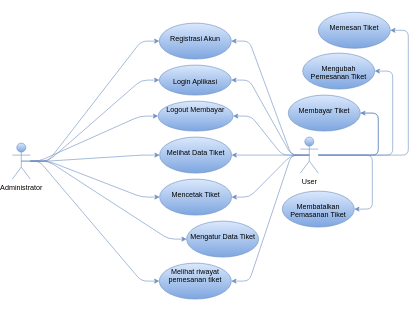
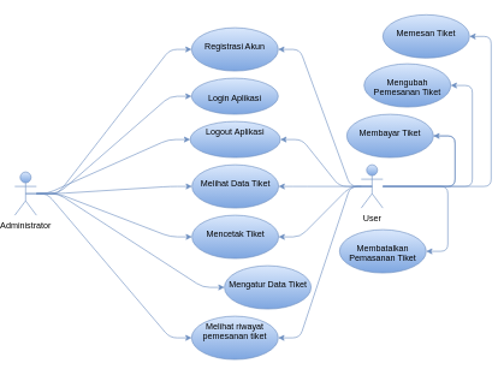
  <mxCell id="0" />
  <mxCell id="1" parent="0" />
  <mxCell id="2" value="" style="rounded=1;orthogonalLoop=1;jettySize=auto;html=1;elbow=vertical;edgeStyle=entityRelationEdgeStyle;fillColor=#dae8fc;strokeColor=#6c8ebf;gradientColor=#7ea6e0;" parent="1" source="9" target="10" edge="1"><mxGeometry relative="1" as="geometry" /></mxCell>
  <mxCell id="3" value="" style="rounded=1;orthogonalLoop=1;jettySize=auto;html=1;elbow=vertical;edgeStyle=entityRelationEdgeStyle;fillColor=#dae8fc;strokeColor=#6c8ebf;gradientColor=#7ea6e0;" parent="1" source="9" target="11" edge="1"><mxGeometry relative="1" as="geometry" /></mxCell>
  <mxCell id="4" value="" style="rounded=1;orthogonalLoop=1;jettySize=auto;html=1;elbow=vertical;edgeStyle=entityRelationEdgeStyle;fillColor=#dae8fc;strokeColor=#6c8ebf;gradientColor=#7ea6e0;" edge="1" parent="1" source="9" target="12"><mxGeometry relative="1" as="geometry" /></mxCell>
  <mxCell id="5" value="" style="rounded=1;orthogonalLoop=1;jettySize=auto;html=1;elbow=vertical;edgeStyle=entityRelationEdgeStyle;fillColor=#dae8fc;strokeColor=#6c8ebf;gradientColor=#7ea6e0;" edge="1" parent="1" source="9" target="13"><mxGeometry relative="1" as="geometry" /></mxCell>
  <mxCell id="6" value="" style="rounded=1;orthogonalLoop=1;jettySize=auto;html=1;elbow=vertical;edgeStyle=entityRelationEdgeStyle;fillColor=#dae8fc;strokeColor=#6c8ebf;gradientColor=#7ea6e0;" edge="1" parent="1" source="9" target="14"><mxGeometry relative="1" as="geometry" /></mxCell>
  <mxCell id="7" style="edgeStyle=entityRelationEdgeStyle;orthogonalLoop=1;jettySize=auto;html=1;exitX=0.5;exitY=0.5;exitDx=0;exitDy=0;exitPerimeter=0;entryX=0;entryY=0.5;entryDx=0;entryDy=0;rounded=1;fillColor=#dae8fc;strokeColor=#6c8ebf;gradientColor=#7ea6e0;" edge="1" parent="1" source="9" target="30"><mxGeometry relative="1" as="geometry" /></mxCell>
  <mxCell id="8" style="edgeStyle=entityRelationEdgeStyle;rounded=1;orthogonalLoop=1;jettySize=auto;html=1;exitX=0.5;exitY=0.5;exitDx=0;exitDy=0;exitPerimeter=0;elbow=vertical;fillColor=#dae8fc;strokeColor=#6c8ebf;gradientColor=#7ea6e0;" edge="1" parent="1" source="9" target="29"><mxGeometry relative="1" as="geometry" /></mxCell>
  <mxCell id="9" value="Administrator" style="shape=umlActor;verticalLabelPosition=bottom;verticalAlign=top;html=1;fillColor=#dae8fc;strokeColor=#6c8ebf;gradientColor=#7ea6e0;" parent="1" vertex="1"><mxGeometry x="20" y="238" width="30" height="60" as="geometry" /></mxCell>
  <mxCell id="10" value="&lt;p align=&quot;center&quot;&gt;&lt;span lang=&quot;EN-US&quot;&gt;Registrasi Akun&lt;/span&gt;&lt;/p&gt;" style="ellipse;whiteSpace=wrap;html=1;verticalAlign=top;fillColor=#dae8fc;strokeColor=#6c8ebf;gradientColor=#7ea6e0;" parent="1" vertex="1"><mxGeometry x="265" y="38" width="120" height="60" as="geometry" /></mxCell>
  <mxCell id="11" value="&lt;div&gt;&lt;br&gt;&lt;/div&gt;&lt;div&gt;Login Aplikasi&lt;/div&gt;" style="ellipse;whiteSpace=wrap;html=1;verticalAlign=top;fillColor=#dae8fc;strokeColor=#6c8ebf;gradientColor=#7ea6e0;" parent="1" vertex="1"><mxGeometry x="265" y="108" width="120" height="50" as="geometry" /></mxCell>
  <mxCell id="12" value="&lt;p align=&quot;center&quot;&gt;&lt;span lang=&quot;EN-US&quot;&gt;Melihat Data Tiket&lt;/span&gt;&lt;/p&gt;" style="ellipse;whiteSpace=wrap;html=1;verticalAlign=top;fillColor=#dae8fc;strokeColor=#6c8ebf;gradientColor=#7ea6e0;" vertex="1" parent="1"><mxGeometry x="265.5" y="228" width="120" height="60" as="geometry" /></mxCell>
  <mxCell id="13" value="&lt;p align=&quot;center&quot;&gt;&lt;span lang=&quot;EN-US&quot;&gt;Mencetak Tiket&lt;/span&gt;&lt;/p&gt;" style="ellipse;whiteSpace=wrap;html=1;verticalAlign=top;fillColor=#dae8fc;strokeColor=#6c8ebf;gradientColor=#7ea6e0;" vertex="1" parent="1"><mxGeometry x="265.5" y="298" width="120" height="60" as="geometry" /></mxCell>
  <mxCell id="14" value="&lt;p align=&quot;center&quot;&gt;&lt;span lang=&quot;EN-US&quot;&gt;Mengatur Data Tiket&lt;/span&gt;&lt;/p&gt;" style="ellipse;whiteSpace=wrap;html=1;verticalAlign=top;fillColor=#dae8fc;strokeColor=#6c8ebf;gradientColor=#7ea6e0;" vertex="1" parent="1"><mxGeometry x="310.5" y="368" width="120" height="60" as="geometry" /></mxCell>
  <mxCell id="15" value="" style="rounded=1;orthogonalLoop=1;jettySize=auto;html=1;elbow=vertical;edgeStyle=entityRelationEdgeStyle;fillColor=#dae8fc;strokeColor=#6c8ebf;gradientColor=#7ea6e0;" edge="1" parent="1" source="25" target="26"><mxGeometry relative="1" as="geometry" /></mxCell>
  <mxCell id="16" value="" style="rounded=1;orthogonalLoop=1;jettySize=auto;html=1;elbow=vertical;edgeStyle=entityRelationEdgeStyle;fillColor=#dae8fc;strokeColor=#6c8ebf;gradientColor=#7ea6e0;" edge="1" parent="1" source="25" target="27"><mxGeometry relative="1" as="geometry" /></mxCell>
  <mxCell id="17" value="" style="rounded=1;orthogonalLoop=1;jettySize=auto;html=1;elbow=vertical;edgeStyle=entityRelationEdgeStyle;fillColor=#dae8fc;strokeColor=#6c8ebf;gradientColor=#7ea6e0;" edge="1" parent="1" source="25" target="31"><mxGeometry relative="1" as="geometry" /></mxCell>
  <mxCell id="18" value="" style="rounded=1;orthogonalLoop=1;jettySize=auto;html=1;elbow=vertical;edgeStyle=entityRelationEdgeStyle;fillColor=#dae8fc;strokeColor=#6c8ebf;gradientColor=#7ea6e0;" edge="1" parent="1" source="25" target="28"><mxGeometry relative="1" as="geometry" /></mxCell>
  <mxCell id="19" value="" style="rounded=1;orthogonalLoop=1;jettySize=auto;html=1;elbow=vertical;edgeStyle=entityRelationEdgeStyle;fillColor=#dae8fc;strokeColor=#6c8ebf;gradientColor=#7ea6e0;" edge="1" parent="1" source="25" target="30"><mxGeometry relative="1" as="geometry" /></mxCell>
  <mxCell id="20" style="edgeStyle=entityRelationEdgeStyle;rounded=1;orthogonalLoop=1;jettySize=auto;html=1;exitX=0.5;exitY=0.5;exitDx=0;exitDy=0;exitPerimeter=0;elbow=vertical;fillColor=#dae8fc;strokeColor=#6c8ebf;gradientColor=#7ea6e0;" edge="1" parent="1" source="25" target="12"><mxGeometry relative="1" as="geometry" /></mxCell>
  <mxCell id="21" style="edgeStyle=entityRelationEdgeStyle;rounded=1;orthogonalLoop=1;jettySize=auto;html=1;exitX=0.5;exitY=0.5;exitDx=0;exitDy=0;exitPerimeter=0;elbow=vertical;fillColor=#dae8fc;strokeColor=#6c8ebf;gradientColor=#7ea6e0;" edge="1" parent="1" source="25" target="13"><mxGeometry relative="1" as="geometry" /></mxCell>
  <mxCell id="22" style="edgeStyle=entityRelationEdgeStyle;rounded=1;orthogonalLoop=1;jettySize=auto;html=1;exitX=0.5;exitY=0.5;exitDx=0;exitDy=0;exitPerimeter=0;entryX=1;entryY=0.5;entryDx=0;entryDy=0;elbow=vertical;fillColor=#dae8fc;strokeColor=#6c8ebf;gradientColor=#7ea6e0;" edge="1" parent="1" source="25" target="10"><mxGeometry relative="1" as="geometry" /></mxCell>
- <mxCell id="23" style="edgeStyle=entityRelationEdgeStyle;rounded=1;orthogonalLoop=1;jettySize=auto;html=1;exitX=0.5;exitY=0.5;exitDx=0;exitDy=0;exitPerimeter=0;entryX=1;entryY=0.5;entryDx=0;entryDy=0;elbow=vertical;fillColor=#dae8fc;strokeColor=#6c8ebf;gradientColor=#7ea6e0;" edge="1" parent="1" source="25" target="11"><mxGeometry relative="1" as="geometry" /></mxCell>
  <mxCell id="24" style="edgeStyle=entityRelationEdgeStyle;rounded=1;orthogonalLoop=1;jettySize=auto;html=1;exitX=0.5;exitY=0.5;exitDx=0;exitDy=0;exitPerimeter=0;elbow=vertical;fillColor=#dae8fc;strokeColor=#6c8ebf;gradientColor=#7ea6e0;" edge="1" parent="1" source="25" target="29"><mxGeometry relative="1" as="geometry" /></mxCell>
  <mxCell id="25" value="User" style="shape=umlActor;verticalLabelPosition=bottom;verticalAlign=top;html=1;outlineConnect=0;fillColor=#dae8fc;strokeColor=#6c8ebf;gradientColor=#7ea6e0;" vertex="1" parent="1"><mxGeometry x="500" y="228" width="30" height="60" as="geometry" /></mxCell>
  <mxCell id="26" value="&lt;p align=&quot;center&quot;&gt;&lt;span lang=&quot;EN-US&quot;&gt;Memesan Tiket&lt;/span&gt;&lt;/p&gt;" style="ellipse;whiteSpace=wrap;html=1;verticalAlign=top;fillColor=#dae8fc;strokeColor=#6c8ebf;gradientColor=#7ea6e0;" vertex="1" parent="1"><mxGeometry x="530" y="20" width="120" height="60" as="geometry" /></mxCell>
  <mxCell id="27" value="&lt;p align=&quot;center&quot;&gt;&lt;span lang=&quot;EN-US&quot;&gt;Membatalkan Pemasanan Tiket&lt;/span&gt;&lt;/p&gt;" style="ellipse;whiteSpace=wrap;html=1;verticalAlign=top;fillColor=#dae8fc;strokeColor=#6c8ebf;gradientColor=#7ea6e0;" vertex="1" parent="1"><mxGeometry x="470" y="318" width="120" height="60" as="geometry" /></mxCell>
  <mxCell id="28" value="&lt;p align=&quot;center&quot;&gt;&lt;span lang=&quot;EN-US&quot;&gt;Mengubah Pemesanan Tiket&lt;/span&gt;&lt;/p&gt;" style="ellipse;whiteSpace=wrap;html=1;verticalAlign=top;fillColor=#dae8fc;strokeColor=#6c8ebf;gradientColor=#7ea6e0;" vertex="1" parent="1"><mxGeometry x="504" y="88" width="120" height="60" as="geometry" /></mxCell>
  <mxCell id="29" value=" Melihat riwayat pemesanan tiket" style="ellipse;whiteSpace=wrap;html=1;verticalAlign=top;fillColor=#dae8fc;strokeColor=#6c8ebf;gradientColor=#7ea6e0;" vertex="1" parent="1"><mxGeometry x="265" y="438" width="120" height="60" as="geometry" /></mxCell>
- <mxCell id="30" value="Logout Membayar" style="ellipse;whiteSpace=wrap;html=1;verticalAlign=top;fillColor=#dae8fc;strokeColor=#6c8ebf;gradientColor=#7ea6e0;" vertex="1" parent="1"><mxGeometry x="263" y="168" width="125" height="50" as="geometry" /></mxCell>
+ <mxCell id="30" value="Logout Aplikasi" style="ellipse;whiteSpace=wrap;html=1;verticalAlign=top;fillColor=#dae8fc;strokeColor=#6c8ebf;gradientColor=#7ea6e0;" vertex="1" parent="1"><mxGeometry x="263" y="168" width="125" height="50" as="geometry" /></mxCell>
  <mxCell id="31" value="&lt;p align=&quot;center&quot;&gt;&lt;span lang=&quot;EN-US&quot;&gt;Membayar Tiket&lt;/span&gt;&lt;/p&gt;" style="ellipse;whiteSpace=wrap;html=1;verticalAlign=top;fillColor=#dae8fc;strokeColor=#6c8ebf;gradientColor=#7ea6e0;" vertex="1" parent="1"><mxGeometry x="480" y="158" width="120" height="60" as="geometry" /></mxCell>
  <mxCell id="32" value="" style="rounded=1;orthogonalLoop=1;jettySize=auto;html=1;elbow=vertical;edgeStyle=entityRelationEdgeStyle;endArrow=none;fillColor=#dae8fc;strokeColor=#6c8ebf;gradientColor=#7ea6e0;" edge="1" parent="1" source="25" target="31"><mxGeometry relative="1" as="geometry"><mxPoint x="530" y="258" as="sourcePoint" /><mxPoint x="560" y="488" as="targetPoint" /></mxGeometry></mxCell>
